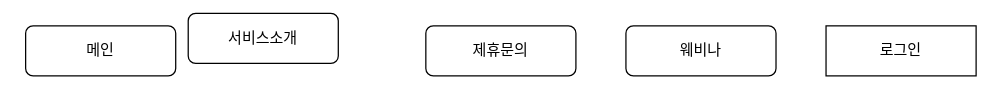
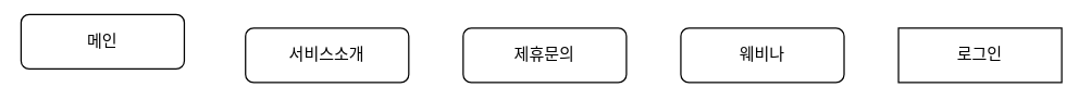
  <mxCell id="0" />
  <mxCell id="1" parent="0" />
- <mxCell id="2" value="메인" style="rounded=1;whiteSpace=wrap;html=1;" vertex="1" parent="1"><mxGeometry x="20" y="20" width="120" height="40" as="geometry" /></mxCell>
- <mxCell id="3" value="서비스소개" style="rounded=1;whiteSpace=wrap;html=1;" vertex="1" parent="1"><mxGeometry x="150" y="10" width="120" height="40" as="geometry" /></mxCell>
+ <mxCell id="2" value="메인" style="rounded=1;whiteSpace=wrap;html=1;" vertex="1" parent="1"><mxGeometry x="15" y="10" width="120" height="40" as="geometry" /></mxCell>
+ <mxCell id="3" value="서비스소개" style="rounded=1;whiteSpace=wrap;html=1;" vertex="1" parent="1"><mxGeometry x="180" y="20" width="120" height="40" as="geometry" /></mxCell>
  <mxCell id="4" value="제휴문의" style="rounded=1;whiteSpace=wrap;html=1;" vertex="1" parent="1"><mxGeometry x="340" y="20" width="120" height="40" as="geometry" /></mxCell>
  <mxCell id="5" value="웨비나" style="rounded=1;whiteSpace=wrap;html=1;" vertex="1" parent="1"><mxGeometry x="500" y="20" width="120" height="40" as="geometry" /></mxCell>
  <mxCell id="6" value="로그인" style="whiteSpace=wrap;html=1;rounded=0;" vertex="1" parent="1"><mxGeometry x="660" y="20" width="120" height="40" as="geometry" /></mxCell>
